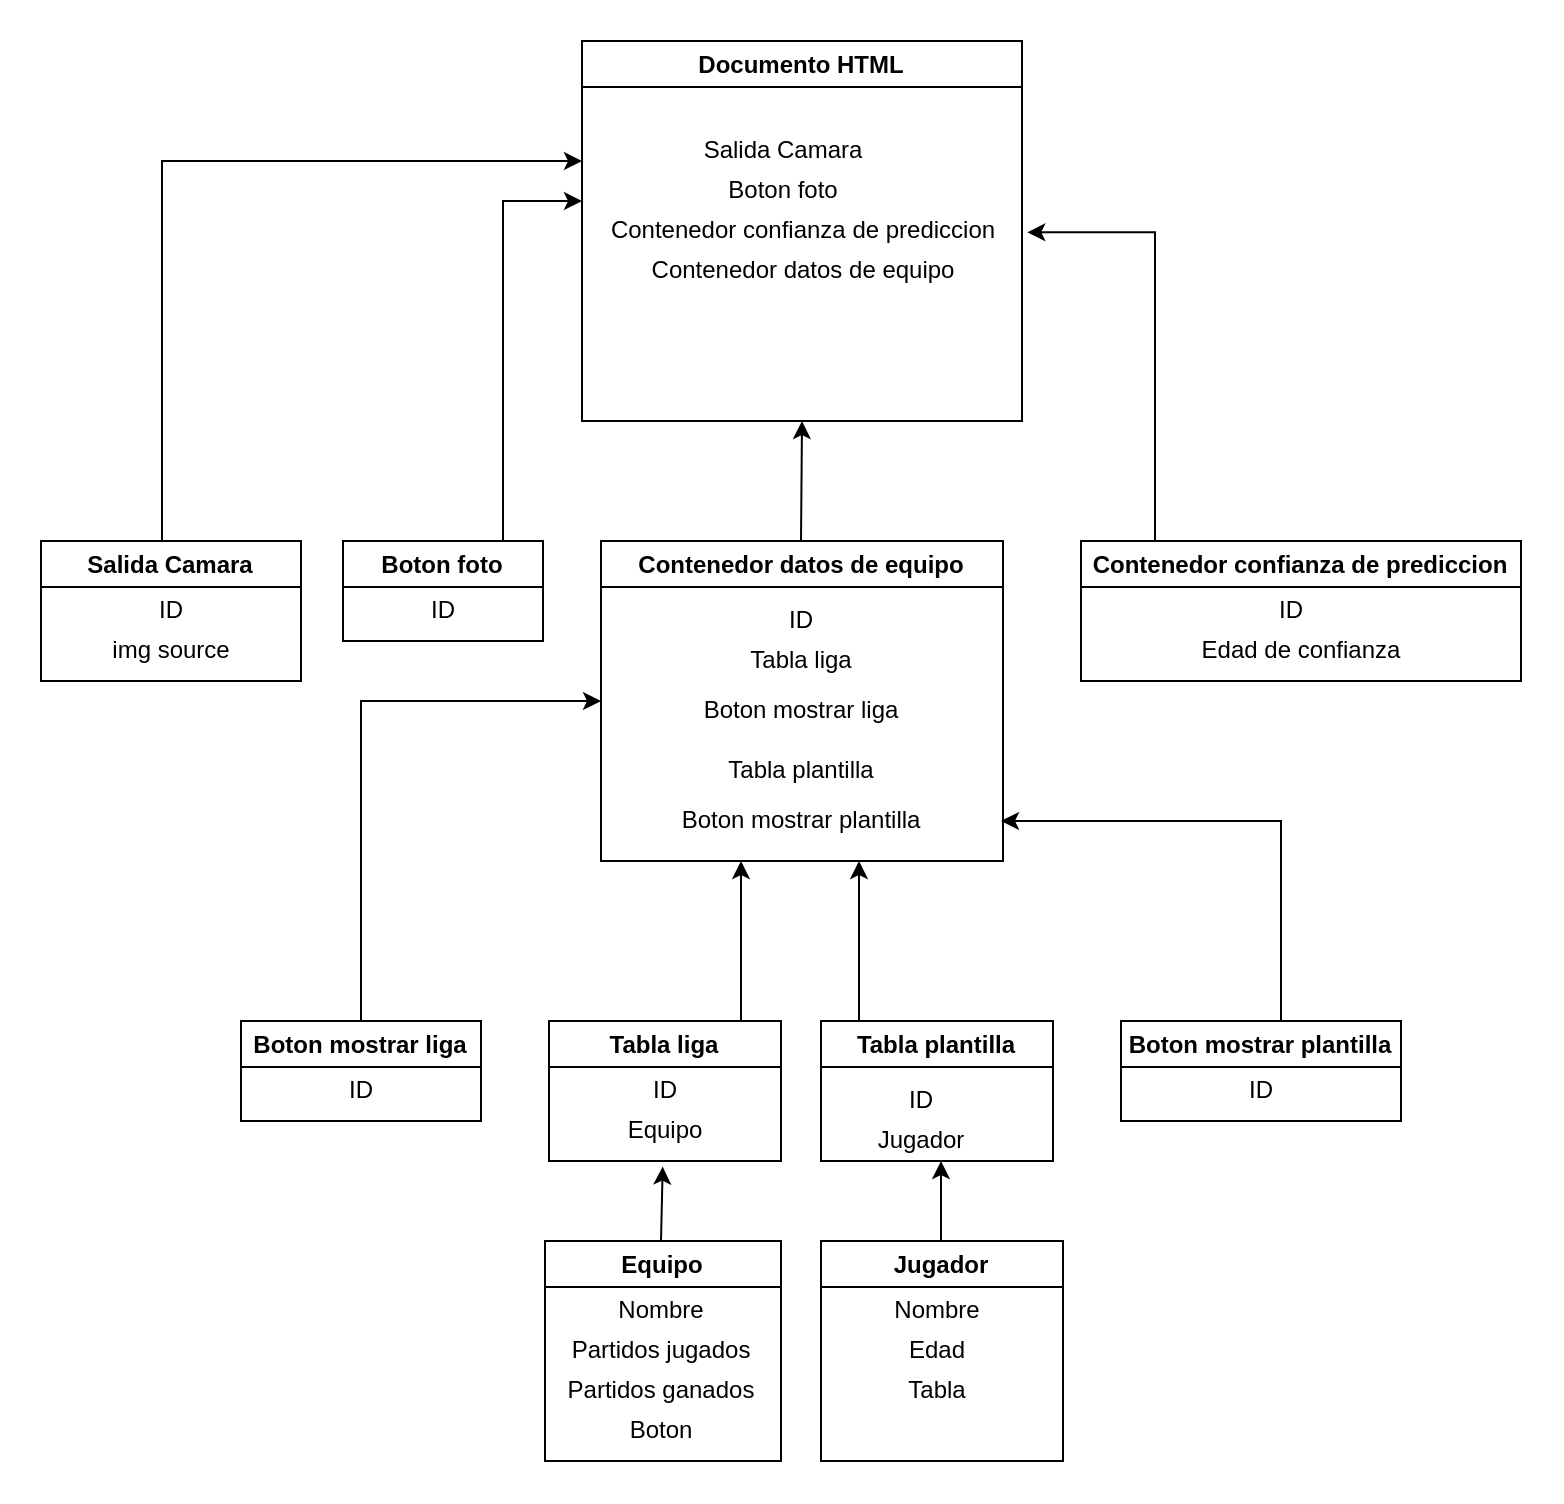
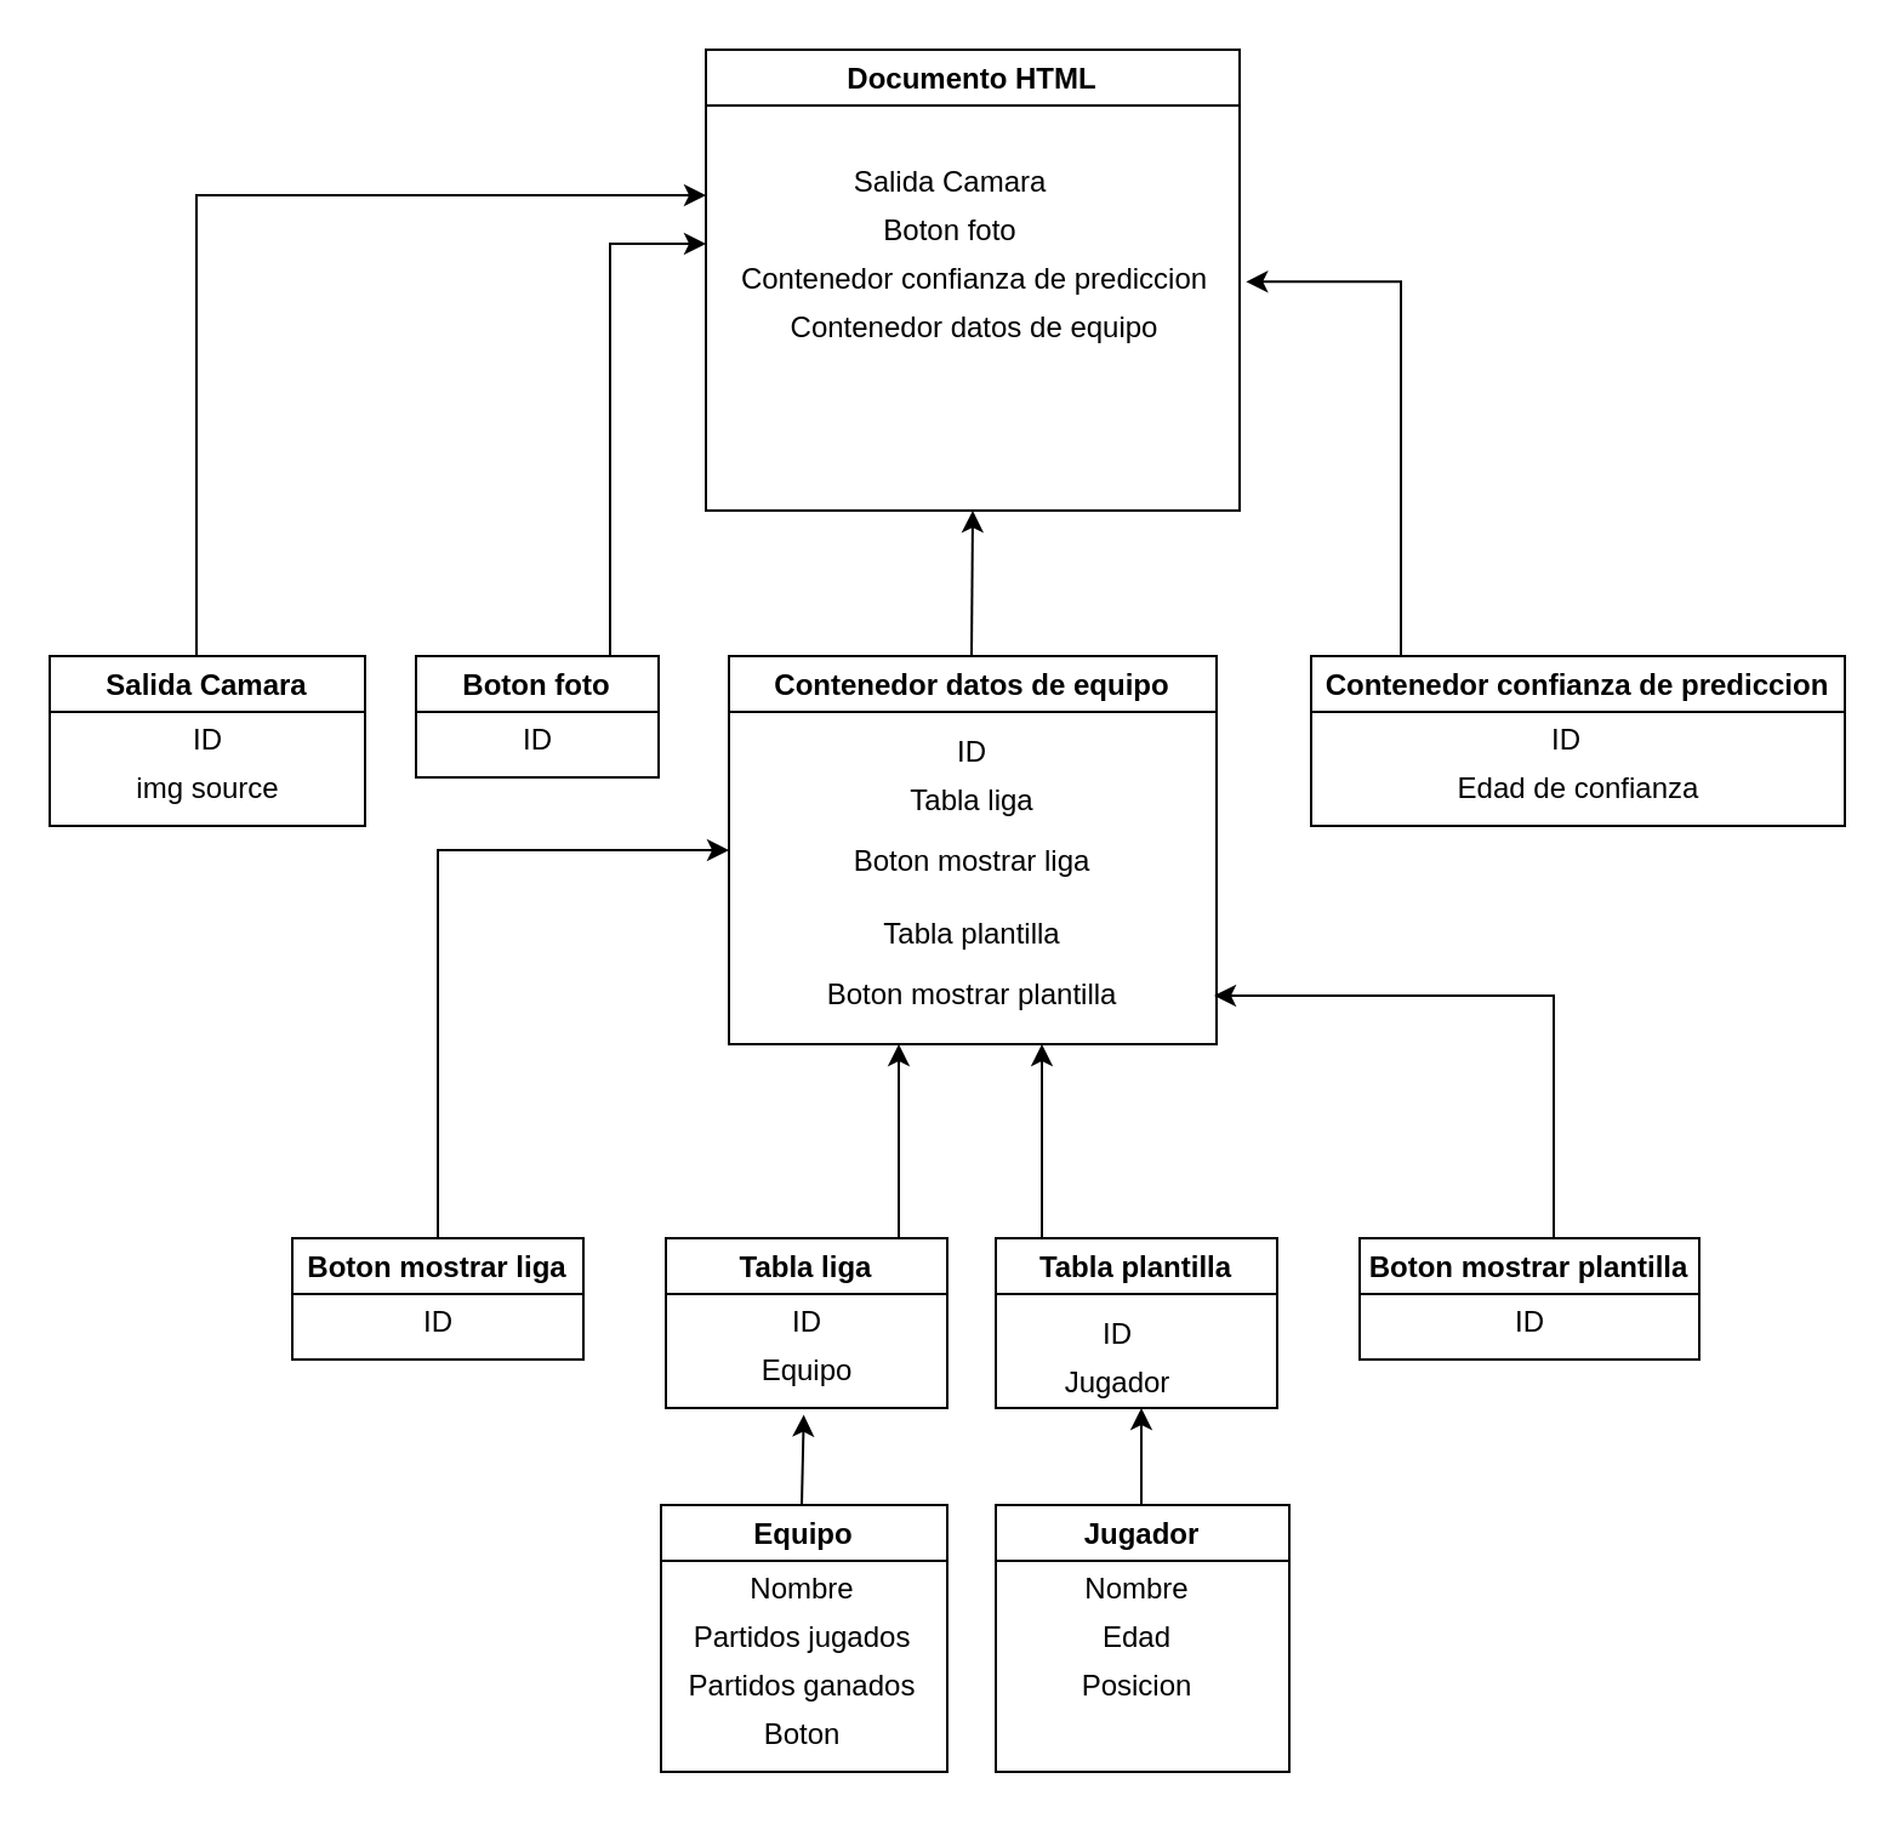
  <mxCell id="0" />
  <mxCell id="1" parent="0" />
  <mxCell id="2" value="Documento HTML" style="swimlane;" vertex="1" parent="1"><mxGeometry x="290.5" y="20" width="220" height="190" as="geometry" /></mxCell>
  <mxCell id="3" value="Salida Camara" style="text;html=1;align=center;verticalAlign=middle;resizable=0;points=[];autosize=1;strokeColor=none;fillColor=none;" vertex="1" parent="2"><mxGeometry x="50" y="40" width="100" height="30" as="geometry" /></mxCell>
  <mxCell id="4" value="Contenedor confianza de prediccion" style="text;html=1;align=center;verticalAlign=middle;resizable=0;points=[];autosize=1;strokeColor=none;fillColor=none;" vertex="1" parent="2"><mxGeometry y="80" width="220" height="30" as="geometry" /></mxCell>
  <mxCell id="5" value="Contenedor datos de equipo" style="text;html=1;align=center;verticalAlign=middle;resizable=0;points=[];autosize=1;strokeColor=none;fillColor=none;" vertex="1" parent="2"><mxGeometry x="25" y="100" width="170" height="30" as="geometry" /></mxCell>
  <mxCell id="6" value="Boton foto" style="text;html=1;align=center;verticalAlign=middle;resizable=0;points=[];autosize=1;strokeColor=none;fillColor=none;" vertex="1" parent="2"><mxGeometry x="60" y="60" width="80" height="30" as="geometry" /></mxCell>
  <mxCell id="7" value="Boton foto" style="swimlane;" vertex="1" parent="1"><mxGeometry x="171" y="270" width="100" height="50" as="geometry" /></mxCell>
  <mxCell id="8" value="ID" style="text;html=1;align=center;verticalAlign=middle;resizable=0;points=[];autosize=1;strokeColor=none;fillColor=none;" vertex="1" parent="7"><mxGeometry x="30" y="20" width="40" height="30" as="geometry" /></mxCell>
  <mxCell id="9" value="Salida Camara" style="swimlane;startSize=23;" vertex="1" parent="1"><mxGeometry x="20" y="270" width="130" height="70" as="geometry" /></mxCell>
  <mxCell id="10" value="img source" style="text;html=1;align=center;verticalAlign=middle;resizable=0;points=[];autosize=1;strokeColor=none;fillColor=none;" vertex="1" parent="9"><mxGeometry x="25" y="40" width="80" height="30" as="geometry" /></mxCell>
  <mxCell id="11" value="ID" style="text;html=1;align=center;verticalAlign=middle;resizable=0;points=[];autosize=1;strokeColor=none;fillColor=none;" vertex="1" parent="9"><mxGeometry x="45" y="20" width="40" height="30" as="geometry" /></mxCell>
  <mxCell id="12" value="Contenedor confianza de prediccion" style="swimlane;" vertex="1" parent="1"><mxGeometry x="540" y="270" width="220" height="70" as="geometry" /></mxCell>
  <mxCell id="13" value="Edad de confianza" style="text;html=1;align=center;verticalAlign=middle;resizable=0;points=[];autosize=1;strokeColor=none;fillColor=none;" vertex="1" parent="12"><mxGeometry x="50" y="40" width="120" height="30" as="geometry" /></mxCell>
  <mxCell id="14" value="ID" style="text;html=1;align=center;verticalAlign=middle;resizable=0;points=[];autosize=1;strokeColor=none;fillColor=none;" vertex="1" parent="12"><mxGeometry x="85" y="20" width="40" height="30" as="geometry" /></mxCell>
  <mxCell id="15" value="Contenedor datos de equipo" style="swimlane;" vertex="1" parent="1"><mxGeometry x="300" y="270" width="201" height="160" as="geometry" /></mxCell>
  <mxCell id="16" value="Boton mostrar liga" style="text;html=1;align=center;verticalAlign=middle;resizable=0;points=[];autosize=1;strokeColor=none;fillColor=none;" vertex="1" parent="15"><mxGeometry x="40" y="70" width="120" height="30" as="geometry" /></mxCell>
  <mxCell id="17" value="Tabla liga" style="text;html=1;align=center;verticalAlign=middle;resizable=0;points=[];autosize=1;strokeColor=none;fillColor=none;" vertex="1" parent="15"><mxGeometry x="65" y="45" width="70" height="30" as="geometry" /></mxCell>
  <mxCell id="18" value="Tabla plantilla" style="text;html=1;align=center;verticalAlign=middle;resizable=0;points=[];autosize=1;strokeColor=none;fillColor=none;" vertex="1" parent="15"><mxGeometry x="50" y="100" width="100" height="30" as="geometry" /></mxCell>
  <mxCell id="19" value="ID" style="text;html=1;align=center;verticalAlign=middle;resizable=0;points=[];autosize=1;strokeColor=none;fillColor=none;" vertex="1" parent="15"><mxGeometry x="80" y="25" width="40" height="30" as="geometry" /></mxCell>
  <mxCell id="20" value="Boton mostrar plantilla" style="text;html=1;align=center;verticalAlign=middle;resizable=0;points=[];autosize=1;strokeColor=none;fillColor=none;" vertex="1" parent="15"><mxGeometry x="30" y="125" width="140" height="30" as="geometry" /></mxCell>
  <mxCell id="21" value="Tabla liga" style="swimlane;" vertex="1" parent="1"><mxGeometry x="274" y="510" width="116" height="70" as="geometry" /></mxCell>
  <mxCell id="22" value="Equipo" style="text;html=1;align=center;verticalAlign=middle;resizable=0;points=[];autosize=1;strokeColor=none;fillColor=none;" vertex="1" parent="21"><mxGeometry x="28" y="40" width="60" height="30" as="geometry" /></mxCell>
  <mxCell id="23" value="ID" style="text;html=1;align=center;verticalAlign=middle;resizable=0;points=[];autosize=1;strokeColor=none;fillColor=none;" vertex="1" parent="21"><mxGeometry x="38" y="20" width="40" height="30" as="geometry" /></mxCell>
  <mxCell id="24" value="Tabla plantilla" style="swimlane;" vertex="1" parent="1"><mxGeometry x="410" y="510" width="116" height="70" as="geometry" /></mxCell>
  <mxCell id="25" value="Jugador" style="text;html=1;align=center;verticalAlign=middle;resizable=0;points=[];autosize=1;strokeColor=none;fillColor=none;" vertex="1" parent="24"><mxGeometry x="15" y="45" width="70" height="30" as="geometry" /></mxCell>
  <mxCell id="26" value="Boton mostrar liga" style="swimlane;" vertex="1" parent="1"><mxGeometry x="120" y="510" width="120" height="50" as="geometry" /></mxCell>
  <mxCell id="27" value="ID" style="text;html=1;align=center;verticalAlign=middle;resizable=0;points=[];autosize=1;strokeColor=none;fillColor=none;" vertex="1" parent="26"><mxGeometry x="40" y="20" width="40" height="30" as="geometry" /></mxCell>
  <mxCell id="28" value="Boton mostrar plantilla" style="swimlane;" vertex="1" parent="1"><mxGeometry x="560" y="510" width="140" height="50" as="geometry" /></mxCell>
  <mxCell id="29" value="ID" style="text;html=1;align=center;verticalAlign=middle;resizable=0;points=[];autosize=1;strokeColor=none;fillColor=none;" vertex="1" parent="28"><mxGeometry x="50" y="20" width="40" height="30" as="geometry" /></mxCell>
  <mxCell id="30" value="Equipo" style="swimlane;" vertex="1" parent="1"><mxGeometry x="272" y="620" width="118" height="110" as="geometry" /></mxCell>
  <mxCell id="31" value="Boton" style="text;html=1;align=center;verticalAlign=middle;resizable=0;points=[];autosize=1;strokeColor=none;fillColor=none;" vertex="1" parent="30"><mxGeometry x="28" y="80" width="60" height="30" as="geometry" /></mxCell>
  <mxCell id="32" value="Partidos ganados" style="text;html=1;align=center;verticalAlign=middle;resizable=0;points=[];autosize=1;strokeColor=none;fillColor=none;" vertex="1" parent="30"><mxGeometry x="-2" y="60" width="120" height="30" as="geometry" /></mxCell>
  <mxCell id="33" value="Partidos jugados" style="text;html=1;align=center;verticalAlign=middle;resizable=0;points=[];autosize=1;strokeColor=none;fillColor=none;" vertex="1" parent="30"><mxGeometry x="3" y="40" width="110" height="30" as="geometry" /></mxCell>
  <mxCell id="34" value="Nombre" style="text;html=1;align=center;verticalAlign=middle;resizable=0;points=[];autosize=1;strokeColor=none;fillColor=none;" vertex="1" parent="30"><mxGeometry x="23" y="20" width="70" height="30" as="geometry" /></mxCell>
  <mxCell id="35" value="ID" style="text;html=1;align=center;verticalAlign=middle;resizable=0;points=[];autosize=1;strokeColor=none;fillColor=none;" vertex="1" parent="1"><mxGeometry x="440" y="535" width="40" height="30" as="geometry" /></mxCell>
  <mxCell id="36" value="Jugador" style="swimlane;" vertex="1" parent="1"><mxGeometry x="410" y="620" width="121" height="110" as="geometry" /></mxCell>
- <mxCell id="37" value="Tabla" style="text;html=1;align=center;verticalAlign=middle;resizable=0;points=[];autosize=1;strokeColor=none;fillColor=none;" vertex="1" parent="36"><mxGeometry x="23" y="60" width="70" height="30" as="geometry" /></mxCell>
+ <mxCell id="37" value="Posicion" style="text;html=1;align=center;verticalAlign=middle;resizable=0;points=[];autosize=1;strokeColor=none;fillColor=none;" vertex="1" parent="36"><mxGeometry x="23" y="60" width="70" height="30" as="geometry" /></mxCell>
  <mxCell id="38" value="Edad" style="text;html=1;align=center;verticalAlign=middle;resizable=0;points=[];autosize=1;strokeColor=none;fillColor=none;" vertex="1" parent="36"><mxGeometry x="33" y="40" width="50" height="30" as="geometry" /></mxCell>
  <mxCell id="39" value="Nombre" style="text;html=1;align=center;verticalAlign=middle;resizable=0;points=[];autosize=1;strokeColor=none;fillColor=none;" vertex="1" parent="36"><mxGeometry x="23" y="20" width="70" height="30" as="geometry" /></mxCell>
  <mxCell id="40" value="" style="edgeStyle=elbowEdgeStyle;elbow=horizontal;endArrow=classic;html=1;rounded=0;entryX=1.012;entryY=0.522;entryDx=0;entryDy=0;entryPerimeter=0;" edge="1" parent="1" target="4"><mxGeometry width="50" height="50" relative="1" as="geometry"><mxPoint x="640" y="270" as="sourcePoint" /><mxPoint x="690" y="220" as="targetPoint" /></mxGeometry></mxCell>
  <mxCell id="41" value="" style="endArrow=classic;html=1;rounded=0;entryX=0.5;entryY=1;entryDx=0;entryDy=0;" edge="1" parent="1" target="2"><mxGeometry width="50" height="50" relative="1" as="geometry"><mxPoint x="400" y="270" as="sourcePoint" /><mxPoint x="450" y="220" as="targetPoint" /></mxGeometry></mxCell>
  <mxCell id="42" value="" style="edgeStyle=elbowEdgeStyle;elbow=horizontal;endArrow=classic;html=1;rounded=0;" edge="1" parent="1"><mxGeometry width="50" height="50" relative="1" as="geometry"><mxPoint x="210.5" y="270" as="sourcePoint" /><mxPoint x="290.5" y="100" as="targetPoint" /></mxGeometry></mxCell>
  <mxCell id="43" value="" style="edgeStyle=elbowEdgeStyle;elbow=horizontal;endArrow=classic;html=1;rounded=0;" edge="1" parent="1"><mxGeometry width="50" height="50" relative="1" as="geometry"><mxPoint x="80.5" y="270" as="sourcePoint" /><mxPoint x="290.5" y="80" as="targetPoint" /><Array as="points"><mxPoint x="80.5" y="170" /></Array></mxGeometry></mxCell>
  <mxCell id="44" value="" style="endArrow=classic;html=1;rounded=0;entryX=0.481;entryY=1.093;entryDx=0;entryDy=0;entryPerimeter=0;" edge="1" parent="1" target="22"><mxGeometry width="50" height="50" relative="1" as="geometry"><mxPoint x="330" y="620" as="sourcePoint" /><mxPoint x="360" y="570" as="targetPoint" /></mxGeometry></mxCell>
  <mxCell id="45" value="" style="endArrow=classic;html=1;rounded=0;" edge="1" parent="1"><mxGeometry width="50" height="50" relative="1" as="geometry"><mxPoint x="470" y="620" as="sourcePoint" /><mxPoint x="470" y="580" as="targetPoint" /></mxGeometry></mxCell>
  <mxCell id="46" value="" style="edgeStyle=elbowEdgeStyle;elbow=horizontal;endArrow=classic;html=1;rounded=0;entryX=0;entryY=0.5;entryDx=0;entryDy=0;" edge="1" parent="1" target="15"><mxGeometry width="50" height="50" relative="1" as="geometry"><mxPoint x="171" y="510" as="sourcePoint" /><mxPoint x="221" y="460" as="targetPoint" /><Array as="points"><mxPoint x="180" y="440" /></Array></mxGeometry></mxCell>
  <mxCell id="47" value="" style="edgeStyle=elbowEdgeStyle;elbow=horizontal;endArrow=classic;html=1;rounded=0;" edge="1" parent="1"><mxGeometry width="50" height="50" relative="1" as="geometry"><mxPoint x="700" y="510" as="sourcePoint" /><mxPoint x="500" y="410" as="targetPoint" /><Array as="points"><mxPoint x="640" y="460" /></Array></mxGeometry></mxCell>
  <mxCell id="48" value="" style="edgeStyle=elbowEdgeStyle;elbow=horizontal;endArrow=classic;html=1;rounded=0;" edge="1" parent="1"><mxGeometry width="50" height="50" relative="1" as="geometry"><mxPoint x="320" y="510" as="sourcePoint" /><mxPoint x="370" y="430" as="targetPoint" /><Array as="points"><mxPoint x="370" y="480" /></Array></mxGeometry></mxCell>
  <mxCell id="49" value="" style="edgeStyle=elbowEdgeStyle;elbow=horizontal;endArrow=classic;html=1;rounded=0;" edge="1" parent="1"><mxGeometry width="50" height="50" relative="1" as="geometry"><mxPoint x="440" y="510" as="sourcePoint" /><mxPoint x="429" y="430" as="targetPoint" /><Array as="points"><mxPoint x="429" y="480" /></Array></mxGeometry></mxCell>
